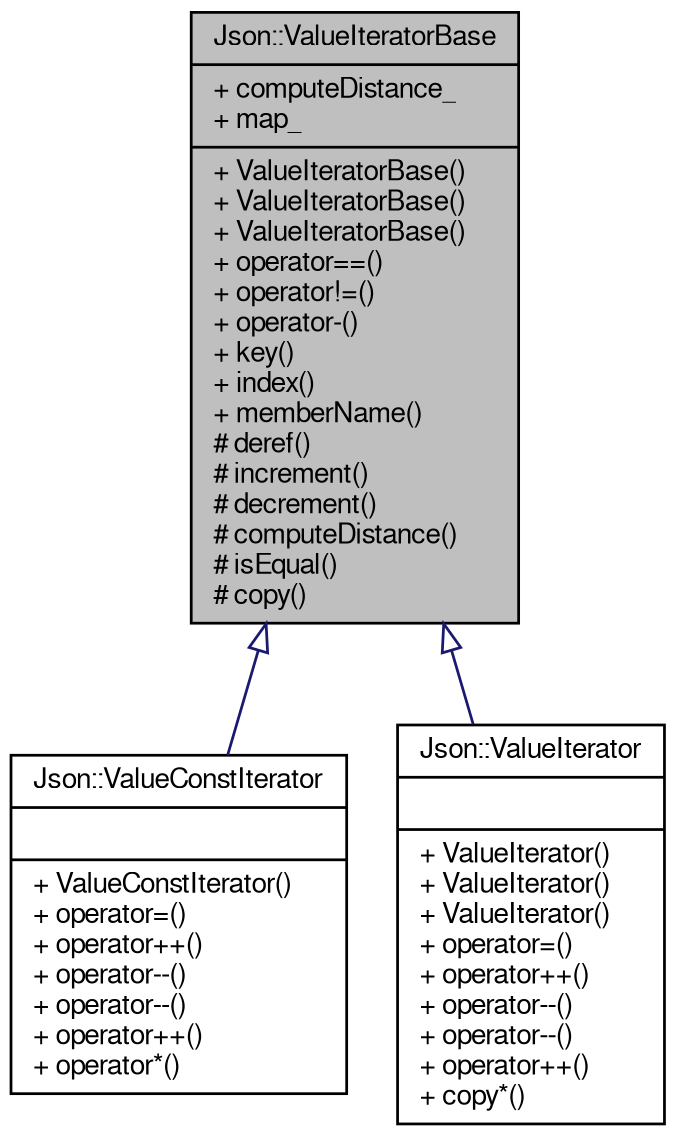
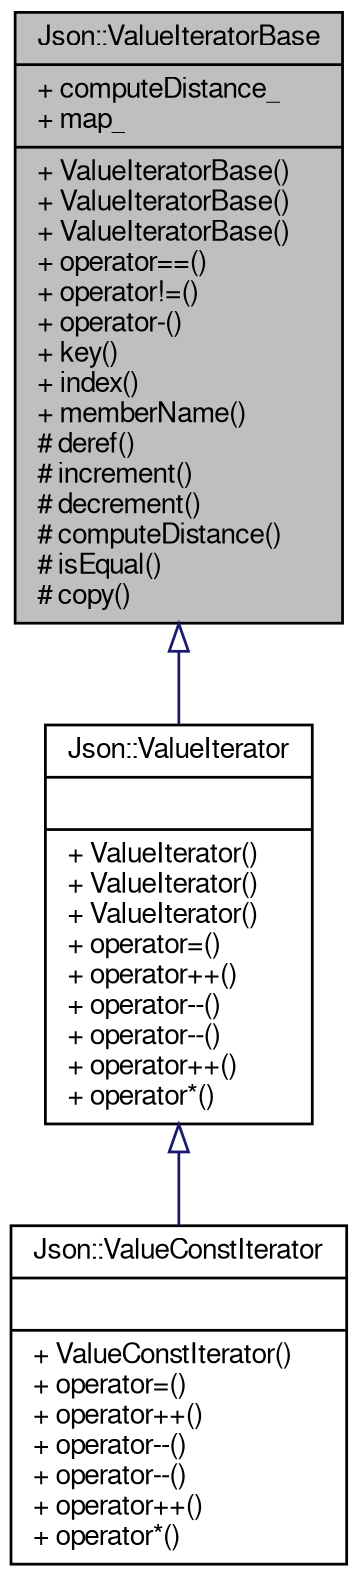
  digraph {
    node [color=black fillcolor=white fontname=FreeSans fontsize=10 shape=record style=filled]
    edge [arrowtail=onormal color=midnightblue dir=back fontname=FreeSans fontsize=10 labelfontname=FreeSans labelfontsize=10 style=solid]
    n1 [fillcolor=grey75 fontcolor=black height=0.2 label="{Json::ValueIteratorBase\n|+ computeDistance_\l+ map_\l|+ ValueIteratorBase()\l+ ValueIteratorBase()\l+ ValueIteratorBase()\l+ operator==()\l+ operator!=()\l+ operator-()\l+ key()\l+ index()\l+ memberName()\l# deref()\l# increment()\l# decrement()\l# computeDistance()\l# isEqual()\l# copy()\l}" width=0.4]
    n2 [height=0.2 label="{Json::ValueConstIterator\n||+ ValueConstIterator()\l+ operator=()\l+ operator++()\l+ operator--()\l+ operator--()\l+ operator++()\l+ operator*()\l}" width=0.4]
-   n3 [height=0.2 label="{Json::ValueIterator\n||+ ValueIterator()\l+ ValueIterator()\l+ ValueIterator()\l+ operator=()\l+ operator++()\l+ operator--()\l+ operator--()\l+ operator++()\l+ copy*()\l}" width=0.4]
-   n1 -> n2
+   n3 [height=0.2 label="{Json::ValueIterator\n||+ ValueIterator()\l+ ValueIterator()\l+ ValueIterator()\l+ operator=()\l+ operator++()\l+ operator--()\l+ operator--()\l+ operator++()\l+ operator*()\l}" width=0.4]
+   n3 -> n2
    n1 -> n3
  }
